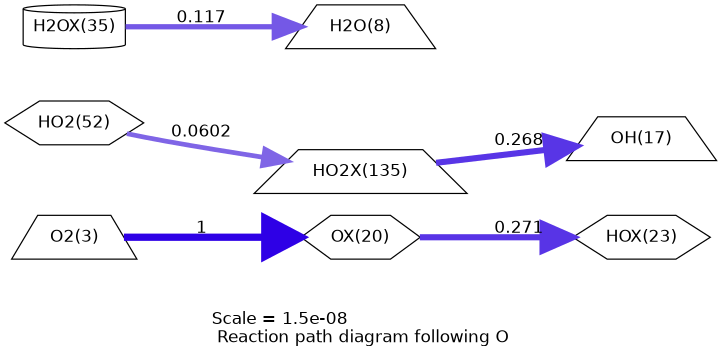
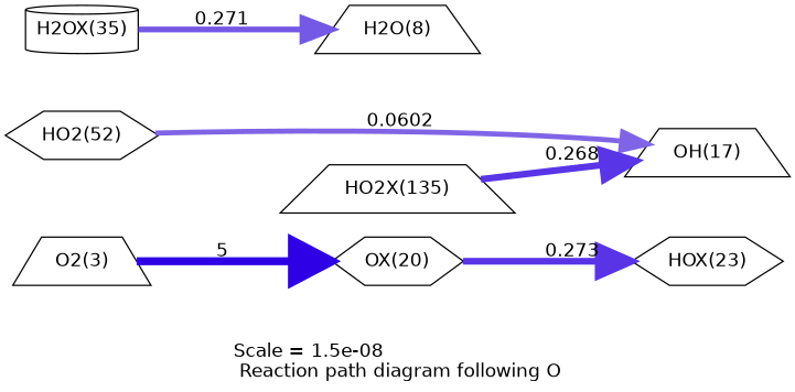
  digraph {
    fontname=Helvetica
    label="Scale = 1.5e-08\l Reaction path diagram following O"
    rankdir=LR
    node [fontname=Helvetica shape=trapezium]
    edge [fontname=Helvetica]
    n1 [label="O2(3)"]
    n2 [label="OX(20)" shape=hexagon]
    n3 [label="HOX(23)" shape=hexagon]
    n4 [label="OH(17)"]
    n5 [label="H2OX(35)" shape=cylinder]
    n6 [label="H2O(8)"]
    n7 [label="HO2(52)" shape=hexagon]
    n8 [label="HO2X(135)"]
-   n1 -> n2 [arrowsize=3 color="0.7, 1.5, 0.9" label=" 1" penwidth=6]
-   n2 -> n3 [arrowsize=2.51 color="0.7, 0.771, 0.9" label=" 0.271" penwidth=5.02]
-   n5 -> n6 [arrowsize=2.19 color="0.7, 0.617, 0.9" label=" 0.117" penwidth=4.38]
-   n7 -> n8 [arrowsize=1.94 color="0.7, 0.56, 0.9" label=" 0.0602" penwidth=3.88]
+   n1 -> n2 [arrowsize=3 color="0.7, 1.5, 0.9" label=" 5" penwidth=6]
+   n2 -> n3 [arrowsize=2.51 color="0.7, 0.771, 0.9" label=" 0.273" penwidth=5.02]
+   n5 -> n6 [arrowsize=2.19 color="0.7, 0.617, 0.9" label=" 0.271" penwidth=4.38]
+   n7 -> n4 [arrowsize=1.94 color="0.7, 0.56, 0.9" label=" 0.0602" penwidth=3.88]
    n8 -> n4 [arrowsize=2.5 color="0.7, 0.768, 0.9" label=" 0.268" penwidth=5.01]
  }
